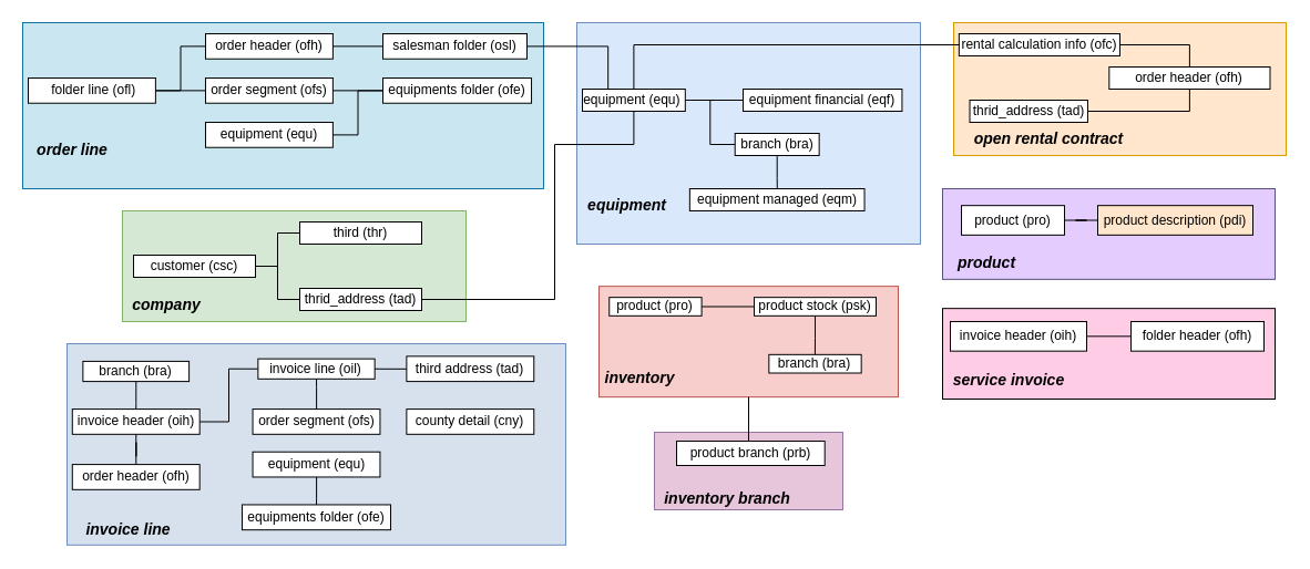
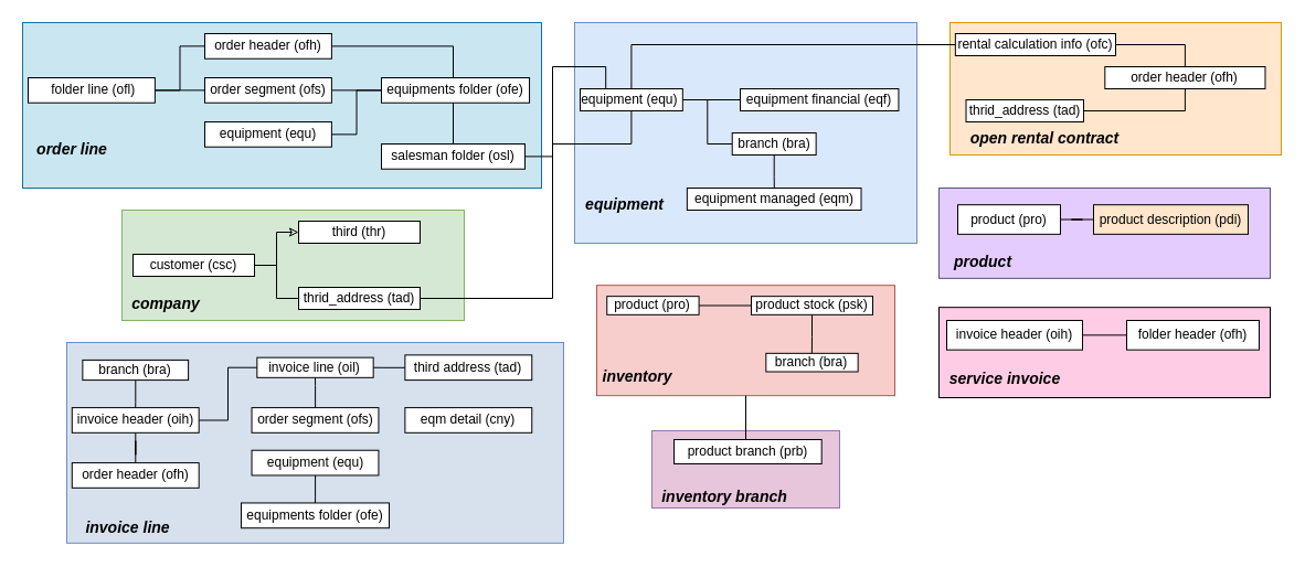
  <mxCell id="0" />
  <mxCell id="1" parent="0" />
  <mxCell id="2" value="" style="group" parent="1" vertex="1" connectable="0"><mxGeometry x="540" y="258.16" width="270" height="100" as="geometry" /></mxCell>
  <mxCell id="3" value="" style="rounded=0;whiteSpace=wrap;html=1;fillColor=#f8cecc;strokeColor=#b85450;" parent="2" vertex="1"><mxGeometry width="270" height="100" as="geometry" /></mxCell>
  <mxCell id="4" value="" style="edgeStyle=orthogonalEdgeStyle;rounded=0;orthogonalLoop=1;jettySize=auto;html=1;endArrow=none;endFill=0;" parent="2" source="5" target="8" edge="1"><mxGeometry relative="1" as="geometry" /></mxCell>
  <mxCell id="5" value="product stock (psk)" style="rounded=0;whiteSpace=wrap;html=1;movable=1;resizable=1;rotatable=1;deletable=1;editable=1;locked=0;connectable=1;" parent="2" vertex="1"><mxGeometry x="140" y="10.003" width="110.0" height="16.667" as="geometry" /></mxCell>
  <mxCell id="6" value="" style="edgeStyle=orthogonalEdgeStyle;rounded=0;orthogonalLoop=1;jettySize=auto;html=1;endArrow=none;endFill=0;" parent="2" source="7" target="5" edge="1"><mxGeometry relative="1" as="geometry" /></mxCell>
  <mxCell id="7" value="product (pro)" style="rounded=0;whiteSpace=wrap;html=1;movable=1;resizable=1;rotatable=1;deletable=1;editable=1;locked=0;connectable=1;" parent="2" vertex="1"><mxGeometry x="9.259" y="10.003" width="83.333" height="16.667" as="geometry" /></mxCell>
  <mxCell id="8" value="branch (bra)" style="rounded=0;whiteSpace=wrap;html=1;movable=1;resizable=1;rotatable=1;deletable=1;editable=1;locked=0;connectable=1;" parent="2" vertex="1"><mxGeometry x="153.33" y="61.667" width="83.333" height="16.667" as="geometry" /></mxCell>
  <mxCell id="9" value="&lt;b&gt;&lt;i style=&quot;&quot;&gt;&lt;font style=&quot;font-size: 14px;&quot;&gt;inventory&lt;/font&gt;&lt;/i&gt;&lt;/b&gt;" style="text;html=1;align=center;verticalAlign=middle;whiteSpace=wrap;rounded=0;movable=1;resizable=1;rotatable=1;deletable=1;editable=1;locked=0;connectable=1;" parent="2" vertex="1"><mxGeometry x="9.259" y="70" width="55.556" height="25" as="geometry" /></mxCell>
  <mxCell id="10" value="" style="group" parent="1" vertex="1" connectable="0"><mxGeometry x="60" y="310" width="450" height="181.82" as="geometry" /></mxCell>
  <mxCell id="11" value="" style="rounded=0;whiteSpace=wrap;html=1;fillColor=#d7e1ee;strokeColor=#6c8ebf;" parent="10" vertex="1"><mxGeometry width="450" height="181.82" as="geometry" /></mxCell>
  <mxCell id="12" value="" style="edgeStyle=orthogonalEdgeStyle;rounded=0;orthogonalLoop=1;jettySize=auto;html=1;entryX=0;entryY=0.5;entryDx=0;entryDy=0;endArrow=none;endFill=0;" parent="10" source="13" target="14" edge="1"><mxGeometry relative="1" as="geometry" /></mxCell>
  <mxCell id="13" value="invoice header (oih)" style="rounded=0;whiteSpace=wrap;html=1;" parent="10" vertex="1"><mxGeometry x="4.787" y="59.092" width="114.894" height="22.727" as="geometry" /></mxCell>
  <mxCell id="14" value="invoice line (oil)" style="rounded=0;whiteSpace=wrap;html=1;" parent="10" vertex="1"><mxGeometry x="172.34" y="13.637" width="105.319" height="18.182" as="geometry" /></mxCell>
  <mxCell id="15" value="" style="edgeStyle=orthogonalEdgeStyle;rounded=0;orthogonalLoop=1;jettySize=auto;html=1;endArrow=none;endFill=0;" parent="10" source="16" target="13" edge="1"><mxGeometry relative="1" as="geometry" /></mxCell>
  <mxCell id="16" value="order header (ofh)" style="rounded=0;whiteSpace=wrap;html=1;" parent="10" vertex="1"><mxGeometry x="4.787" y="109.091" width="114.894" height="22.727" as="geometry" /></mxCell>
  <mxCell id="17" value="" style="edgeStyle=orthogonalEdgeStyle;rounded=0;orthogonalLoop=1;jettySize=auto;html=1;endArrow=none;endFill=0;" parent="10" source="18" target="14" edge="1"><mxGeometry relative="1" as="geometry" /></mxCell>
  <mxCell id="18" value="order segment (ofs)" style="rounded=0;whiteSpace=wrap;html=1;" parent="10" vertex="1"><mxGeometry x="167.553" y="59.092" width="114.894" height="22.727" as="geometry" /></mxCell>
- <mxCell id="19" value="county detail (cny)" style="rounded=0;whiteSpace=wrap;html=1;" parent="10" vertex="1"><mxGeometry x="306.383" y="59.092" width="114.894" height="22.727" as="geometry" /></mxCell>
+ <mxCell id="19" value="eqm detail (cny)" style="rounded=0;whiteSpace=wrap;html=1;" parent="10" vertex="1"><mxGeometry x="306.383" y="59.092" width="114.894" height="22.727" as="geometry" /></mxCell>
  <mxCell id="20" value="" style="edgeStyle=orthogonalEdgeStyle;rounded=0;orthogonalLoop=1;jettySize=auto;html=1;entryX=1;entryY=0.5;entryDx=0;entryDy=0;endArrow=none;endFill=0;" parent="10" source="21" target="14" edge="1"><mxGeometry relative="1" as="geometry" /></mxCell>
  <mxCell id="21" value="third address (tad)" style="rounded=0;whiteSpace=wrap;html=1;" parent="10" vertex="1"><mxGeometry x="306.383" y="11.364" width="114.894" height="22.727" as="geometry" /></mxCell>
  <mxCell id="22" value="" style="edgeStyle=orthogonalEdgeStyle;rounded=0;orthogonalLoop=1;jettySize=auto;html=1;endArrow=none;endFill=0;" parent="10" source="23" target="24" edge="1"><mxGeometry relative="1" as="geometry" /></mxCell>
  <mxCell id="23" value="equipment (equ)" style="rounded=0;whiteSpace=wrap;html=1;" parent="10" vertex="1"><mxGeometry x="167.553" y="97.728" width="114.894" height="22.727" as="geometry" /></mxCell>
  <mxCell id="24" value="equipments folder (ofe)" style="rounded=0;whiteSpace=wrap;html=1;" parent="10" vertex="1"><mxGeometry x="157.979" y="145.456" width="134.043" height="22.727" as="geometry" /></mxCell>
  <mxCell id="25" value="" style="edgeStyle=orthogonalEdgeStyle;rounded=0;orthogonalLoop=1;jettySize=auto;html=1;entryX=0.5;entryY=0;entryDx=0;entryDy=0;endArrow=none;endFill=0;" parent="10" source="26" target="13" edge="1"><mxGeometry relative="1" as="geometry" /></mxCell>
  <mxCell id="26" value="branch (bra)" style="rounded=0;whiteSpace=wrap;html=1;" parent="10" vertex="1"><mxGeometry x="14.362" y="15.909" width="95.745" height="18.182" as="geometry" /></mxCell>
  <mxCell id="27" value="&lt;b&gt;&lt;i&gt;&lt;font style=&quot;font-size: 14px;&quot;&gt;invoice line&lt;/font&gt;&lt;/i&gt;&lt;/b&gt;" style="text;html=1;align=center;verticalAlign=middle;whiteSpace=wrap;rounded=0;" parent="10" vertex="1"><mxGeometry x="4.787" y="154.547" width="100.532" height="27.273" as="geometry" /></mxCell>
  <mxCell id="28" value="" style="group" parent="1" vertex="1" connectable="0"><mxGeometry x="110" y="190" width="310" height="100" as="geometry" /></mxCell>
  <mxCell id="29" value="" style="rounded=0;whiteSpace=wrap;html=1;fillColor=#d5e8d4;strokeColor=#82b366;" parent="28" vertex="1"><mxGeometry width="310" height="100" as="geometry" /></mxCell>
- <mxCell id="30" style="edgeStyle=orthogonalEdgeStyle;rounded=0;orthogonalLoop=1;jettySize=auto;html=1;entryX=0;entryY=0.5;entryDx=0;entryDy=0;endArrow=none;endFill=0;" parent="28" source="32" target="34" edge="1"><mxGeometry relative="1" as="geometry" /></mxCell>
+ <mxCell id="30" style="edgeStyle=orthogonalEdgeStyle;rounded=0;orthogonalLoop=1;jettySize=auto;html=1;entryX=0;entryY=0.5;entryDx=0;entryDy=0;endArrow=classic;endFill=0;" parent="28" source="32" target="34" edge="1"><mxGeometry relative="1" as="geometry" /></mxCell>
  <mxCell id="31" style="edgeStyle=orthogonalEdgeStyle;rounded=0;orthogonalLoop=1;jettySize=auto;html=1;entryX=0;entryY=0.5;entryDx=0;entryDy=0;endArrow=none;endFill=0;" parent="28" source="32" target="33" edge="1"><mxGeometry relative="1" as="geometry" /></mxCell>
  <mxCell id="32" value="customer (csc)" style="rounded=0;whiteSpace=wrap;html=1;" parent="28" vertex="1"><mxGeometry x="10" y="40" width="110" height="20" as="geometry" /></mxCell>
  <mxCell id="33" value="thrid_address (tad)" style="rounded=0;whiteSpace=wrap;html=1;" parent="28" vertex="1"><mxGeometry x="160" y="70" width="110" height="20" as="geometry" /></mxCell>
  <mxCell id="34" value="third (thr)" style="rounded=0;whiteSpace=wrap;html=1;" parent="28" vertex="1"><mxGeometry x="160" y="10" width="110" height="20" as="geometry" /></mxCell>
  <mxCell id="35" value="&lt;b&gt;&lt;font style=&quot;font-size: 14px;&quot;&gt;&lt;i&gt;company&lt;/i&gt;&lt;/font&gt;&lt;/b&gt;" style="text;html=1;align=center;verticalAlign=middle;whiteSpace=wrap;rounded=0;" parent="28" vertex="1"><mxGeometry x="10" y="70" width="60" height="30" as="geometry" /></mxCell>
  <mxCell id="36" value="" style="group" parent="1" vertex="1" connectable="0"><mxGeometry x="520" y="20" width="310" height="200" as="geometry" /></mxCell>
  <mxCell id="37" value="" style="rounded=0;whiteSpace=wrap;html=1;fillColor=#dae8fc;strokeColor=#6c8ebf;" parent="36" vertex="1"><mxGeometry width="310" height="200" as="geometry" /></mxCell>
  <mxCell id="38" style="edgeStyle=orthogonalEdgeStyle;rounded=0;orthogonalLoop=1;jettySize=auto;html=1;entryX=0;entryY=0.5;entryDx=0;entryDy=0;endArrow=none;endFill=0;" parent="36" source="40" target="42" edge="1"><mxGeometry relative="1" as="geometry" /></mxCell>
  <mxCell id="39" style="edgeStyle=orthogonalEdgeStyle;rounded=0;orthogonalLoop=1;jettySize=auto;html=1;entryX=0;entryY=0.5;entryDx=0;entryDy=0;endArrow=none;endFill=0;" parent="36" source="40" target="43" edge="1"><mxGeometry relative="1" as="geometry" /></mxCell>
  <mxCell id="40" value="equipment (equ)&amp;nbsp;" style="whiteSpace=wrap;html=1;rounded=0;" parent="36" vertex="1"><mxGeometry x="4.995" y="60.0" width="92.806" height="20" as="geometry" /></mxCell>
  <mxCell id="41" style="edgeStyle=orthogonalEdgeStyle;rounded=0;orthogonalLoop=1;jettySize=auto;html=1;endArrow=none;endFill=0;" parent="36" source="42" target="44" edge="1"><mxGeometry relative="1" as="geometry" /></mxCell>
  <mxCell id="42" value="branch (bra)" style="whiteSpace=wrap;html=1;rounded=0;" parent="36" vertex="1"><mxGeometry x="142.724" y="100.0" width="75.932" height="20" as="geometry" /></mxCell>
  <mxCell id="43" value="equipment financial (eqf)" style="whiteSpace=wrap;html=1;rounded=0;" parent="36" vertex="1"><mxGeometry x="150.003" y="60" width="143.427" height="20" as="geometry" /></mxCell>
  <mxCell id="44" value="equipment managed (eqm)" style="whiteSpace=wrap;html=1;rounded=0;" parent="36" vertex="1"><mxGeometry x="101.861" y="150" width="157.666" height="20" as="geometry" /></mxCell>
  <mxCell id="45" value="&lt;b&gt;&lt;font style=&quot;font-size: 14px;&quot;&gt;&lt;i&gt;equipment&lt;/i&gt;&lt;/font&gt;&lt;/b&gt;" style="text;html=1;align=center;verticalAlign=middle;whiteSpace=wrap;rounded=0;" parent="36" vertex="1"><mxGeometry x="19.995" y="150" width="50.621" height="30" as="geometry" /></mxCell>
  <mxCell id="46" style="edgeStyle=orthogonalEdgeStyle;rounded=0;orthogonalLoop=1;jettySize=auto;html=1;entryX=1;entryY=0.5;entryDx=0;entryDy=0;endArrow=none;endFill=0;" parent="1" source="40" target="33" edge="1"><mxGeometry relative="1" as="geometry"><Array as="points"><mxPoint x="571" y="130" /><mxPoint x="500" y="130" /><mxPoint x="500" y="270" /></Array></mxGeometry></mxCell>
  <mxCell id="47" value="" style="group" parent="1" vertex="1" connectable="0"><mxGeometry x="860" y="20" width="300" height="120" as="geometry" /></mxCell>
  <mxCell id="48" value="" style="rounded=0;whiteSpace=wrap;html=1;fillColor=#ffe6cc;strokeColor=#d79b00;" parent="47" vertex="1"><mxGeometry width="300" height="120" as="geometry" /></mxCell>
  <mxCell id="49" style="edgeStyle=orthogonalEdgeStyle;rounded=0;orthogonalLoop=1;jettySize=auto;html=1;exitX=1;exitY=0.5;exitDx=0;exitDy=0;entryX=0.5;entryY=0;entryDx=0;entryDy=0;endArrow=none;endFill=0;" parent="47" source="50" target="52" edge="1"><mxGeometry relative="1" as="geometry" /></mxCell>
  <mxCell id="50" value="rental calculation info (ofc)" style="rounded=0;whiteSpace=wrap;html=1;" parent="47" vertex="1"><mxGeometry x="4.839" y="10" width="145.161" height="20" as="geometry" /></mxCell>
  <mxCell id="51" value="&lt;b&gt;&lt;i&gt;&lt;font style=&quot;font-size: 14px;&quot;&gt;open rental contract&lt;/font&gt;&lt;/i&gt;&lt;/b&gt;" style="text;html=1;align=center;verticalAlign=middle;whiteSpace=wrap;rounded=0;" parent="47" vertex="1"><mxGeometry y="90" width="171.61" height="30" as="geometry" /></mxCell>
  <mxCell id="52" value="order header (ofh)" style="rounded=0;whiteSpace=wrap;html=1;" parent="47" vertex="1"><mxGeometry x="140.323" y="40" width="145.161" height="20" as="geometry" /></mxCell>
  <mxCell id="53" value="" style="edgeStyle=orthogonalEdgeStyle;rounded=0;orthogonalLoop=1;jettySize=auto;html=1;endArrow=none;endFill=0;" parent="47" source="54" target="52" edge="1"><mxGeometry relative="1" as="geometry"><Array as="points"><mxPoint x="212.903" y="80" /></Array></mxGeometry></mxCell>
  <mxCell id="54" value="thrid_address (tad)" style="rounded=0;whiteSpace=wrap;html=1;" parent="47" vertex="1"><mxGeometry x="14.516" y="70" width="106.452" height="20" as="geometry" /></mxCell>
  <mxCell id="55" style="edgeStyle=orthogonalEdgeStyle;rounded=0;orthogonalLoop=1;jettySize=auto;html=1;entryX=0;entryY=0.5;entryDx=0;entryDy=0;endArrow=none;endFill=0;" parent="1" source="40" target="50" edge="1"><mxGeometry relative="1" as="geometry"><Array as="points"><mxPoint x="571" y="40" /></Array></mxGeometry></mxCell>
  <mxCell id="56" value="" style="group" parent="1" vertex="1" connectable="0"><mxGeometry x="590" y="390" width="170" height="70.63" as="geometry" /></mxCell>
  <mxCell id="57" value="" style="rounded=0;whiteSpace=wrap;html=1;fillColor=#e7c6db;strokeColor=#9673a6;" parent="56" vertex="1"><mxGeometry width="170" height="70" as="geometry" /></mxCell>
  <mxCell id="58" value="&lt;b&gt;&lt;i&gt;&lt;font style=&quot;font-size: 14px;&quot;&gt;inventory branch&lt;/font&gt;&lt;/i&gt;&lt;/b&gt;" style="text;html=1;align=center;verticalAlign=middle;whiteSpace=wrap;rounded=0;" parent="56" vertex="1"><mxGeometry x="6.3" y="50" width="120" height="20.63" as="geometry" /></mxCell>
  <mxCell id="59" value="product branch (prb)" style="rounded=0;whiteSpace=wrap;html=1;movable=1;resizable=1;rotatable=1;deletable=1;editable=1;locked=0;connectable=1;" parent="56" vertex="1"><mxGeometry x="20.0" y="8.02" width="133.7" height="21.98" as="geometry" /></mxCell>
  <mxCell id="60" value="" style="group;fillColor=#d0cee2;strokeColor=#56517e;" parent="1" vertex="1" connectable="0"><mxGeometry x="20" y="20" width="470" height="150" as="geometry" /></mxCell>
  <mxCell id="61" value="" style="rounded=0;whiteSpace=wrap;html=1;fillColor=#cae6f1;strokeColor=#10739e;" parent="60" vertex="1"><mxGeometry width="470" height="150" as="geometry" /></mxCell>
  <mxCell id="62" value="&lt;b&gt;&lt;i&gt;&lt;font style=&quot;font-size: 14px;&quot;&gt;order line&lt;/font&gt;&lt;/i&gt;&lt;/b&gt;" style="text;html=1;align=center;verticalAlign=middle;whiteSpace=wrap;rounded=0;" parent="60" vertex="1"><mxGeometry x="10" y="100.0" width="70" height="30" as="geometry" /></mxCell>
  <mxCell id="63" value="" style="edgeStyle=orthogonalEdgeStyle;rounded=0;orthogonalLoop=1;jettySize=auto;html=1;endArrow=none;endFill=0;" parent="60" source="64" target="73" edge="1"><mxGeometry relative="1" as="geometry" /></mxCell>
  <mxCell id="64" value="order header (ofh)" style="rounded=0;whiteSpace=wrap;html=1;" parent="60" vertex="1"><mxGeometry x="164.997" y="10.001" width="114.894" height="22.727" as="geometry" /></mxCell>
  <mxCell id="65" value="" style="edgeStyle=orthogonalEdgeStyle;rounded=0;orthogonalLoop=1;jettySize=auto;html=1;endArrow=none;endFill=0;" parent="60" source="67" target="69" edge="1"><mxGeometry relative="1" as="geometry" /></mxCell>
  <mxCell id="66" style="edgeStyle=orthogonalEdgeStyle;rounded=0;orthogonalLoop=1;jettySize=auto;html=1;entryX=0;entryY=0.5;entryDx=0;entryDy=0;endArrow=none;endFill=0;" parent="60" source="67" target="64" edge="1"><mxGeometry relative="1" as="geometry" /></mxCell>
  <mxCell id="67" value="&amp;nbsp;folder line (ofl)" style="rounded=0;whiteSpace=wrap;html=1;" parent="60" vertex="1"><mxGeometry x="4.997" y="50.001" width="114.894" height="22.727" as="geometry" /></mxCell>
  <mxCell id="68" value="equipment (equ)" style="rounded=0;whiteSpace=wrap;html=1;" parent="60" vertex="1"><mxGeometry x="164.993" y="89.998" width="114.894" height="22.727" as="geometry" /></mxCell>
  <mxCell id="69" value="order segment (ofs)" style="rounded=0;whiteSpace=wrap;html=1;" parent="60" vertex="1"><mxGeometry x="164.993" y="50.002" width="114.894" height="22.727" as="geometry" /></mxCell>
  <mxCell id="70" value="" style="edgeStyle=orthogonalEdgeStyle;rounded=0;orthogonalLoop=1;jettySize=auto;html=1;endArrow=none;endFill=0;" parent="60" source="72" target="69" edge="1"><mxGeometry relative="1" as="geometry" /></mxCell>
  <mxCell id="71" style="edgeStyle=orthogonalEdgeStyle;rounded=0;orthogonalLoop=1;jettySize=auto;html=1;entryX=1;entryY=0.5;entryDx=0;entryDy=0;endArrow=none;endFill=0;" parent="60" source="72" target="68" edge="1"><mxGeometry relative="1" as="geometry" /></mxCell>
  <mxCell id="72" value="equipments folder (ofe)" style="rounded=0;whiteSpace=wrap;html=1;" parent="60" vertex="1"><mxGeometry x="324.999" y="50.006" width="134.043" height="22.727" as="geometry" /></mxCell>
- <mxCell id="73" value="salesman folder (osl)" style="rounded=0;whiteSpace=wrap;html=1;" parent="60" vertex="1"><mxGeometry x="325" y="10" width="130" height="22.73" as="geometry" /></mxCell>
+ <mxCell id="73" value="salesman folder (osl)" style="rounded=0;whiteSpace=wrap;html=1;" parent="60" vertex="1"><mxGeometry x="325" y="110" width="130" height="22.73" as="geometry" /></mxCell>
  <mxCell id="74" value="" style="edgeStyle=orthogonalEdgeStyle;rounded=0;orthogonalLoop=1;jettySize=auto;html=1;entryX=0.5;entryY=1;entryDx=0;entryDy=0;exitX=0.5;exitY=0;exitDx=0;exitDy=0;endArrow=none;endFill=0;" parent="1" source="59" target="3" edge="1"><mxGeometry relative="1" as="geometry" /></mxCell>
  <mxCell id="75" value="" style="group" parent="1" vertex="1" connectable="0"><mxGeometry x="850" y="170" width="300" height="81.84" as="geometry" /></mxCell>
  <mxCell id="76" value="" style="rounded=0;whiteSpace=wrap;html=1;fillColor=#E5CCFF;strokeColor=#56517e;" parent="75" vertex="1"><mxGeometry width="300" height="81.84" as="geometry" /></mxCell>
  <mxCell id="77" value="&lt;b&gt;&lt;i&gt;&lt;font style=&quot;font-size: 14px;&quot;&gt;product&lt;/font&gt;&lt;/i&gt;&lt;/b&gt;" style="text;html=1;align=center;verticalAlign=middle;whiteSpace=wrap;rounded=0;" parent="75" vertex="1"><mxGeometry x="10" y="51.84" width="60" height="30" as="geometry" /></mxCell>
  <mxCell id="78" value="" style="edgeStyle=orthogonalEdgeStyle;rounded=0;orthogonalLoop=1;jettySize=auto;html=1;endArrow=none;endFill=0;" parent="75" source="79" target="80" edge="1"><mxGeometry relative="1" as="geometry" /></mxCell>
  <mxCell id="79" value="product (pro)" style="rounded=0;whiteSpace=wrap;html=1;movable=1;resizable=1;rotatable=1;deletable=1;editable=1;locked=0;connectable=1;" parent="75" vertex="1"><mxGeometry x="17" y="15.17" width="93" height="26.67" as="geometry" /></mxCell>
  <mxCell id="80" value="product description (pdi)" style="rounded=0;whiteSpace=wrap;html=1;movable=1;resizable=1;rotatable=1;deletable=1;editable=1;locked=0;connectable=1;fillColor=#ffe6cc;" parent="75" vertex="1"><mxGeometry x="140" y="15.17" width="140" height="26.67" as="geometry" /></mxCell>
  <mxCell id="81" value="" style="group" parent="1" vertex="1" connectable="0"><mxGeometry x="850" y="278.16" width="300" height="81.84" as="geometry" /></mxCell>
  <mxCell id="82" value="" style="rounded=0;whiteSpace=wrap;html=1;fillColor=#FFCCE6;" parent="81" vertex="1"><mxGeometry width="300" height="81.84" as="geometry" /></mxCell>
  <mxCell id="83" value="" style="edgeStyle=orthogonalEdgeStyle;rounded=0;orthogonalLoop=1;jettySize=auto;html=1;endArrow=none;endFill=0;" parent="81" source="84" target="85" edge="1"><mxGeometry relative="1" as="geometry" /></mxCell>
  <mxCell id="84" value="invoice header (oih)" style="rounded=0;whiteSpace=wrap;html=1;movable=1;resizable=1;rotatable=1;deletable=1;editable=1;locked=0;connectable=1;" parent="81" vertex="1"><mxGeometry x="7" y="11.84" width="123" height="26.67" as="geometry" /></mxCell>
  <mxCell id="85" value="folder header (ofh)" style="rounded=0;whiteSpace=wrap;html=1;movable=1;resizable=1;rotatable=1;deletable=1;editable=1;locked=0;connectable=1;" parent="81" vertex="1"><mxGeometry x="170" y="11.84" width="120" height="26.67" as="geometry" /></mxCell>
  <mxCell id="86" value="&lt;b&gt;&lt;i&gt;&lt;font style=&quot;font-size: 14px;&quot;&gt;service invoice&lt;/font&gt;&lt;/i&gt;&lt;/b&gt;" style="text;html=1;align=center;verticalAlign=middle;whiteSpace=wrap;rounded=0;" parent="81" vertex="1"><mxGeometry y="50" width="120" height="30" as="geometry" /></mxCell>
  <mxCell id="87" value="" style="rounded=0;orthogonalLoop=1;jettySize=auto;html=1;entryX=0.25;entryY=0;entryDx=0;entryDy=0;edgeStyle=orthogonalEdgeStyle;strokeColor=default;endArrow=none;endFill=0;" edge="1" parent="1" source="73" target="40"><mxGeometry relative="1" as="geometry" /></mxCell>
